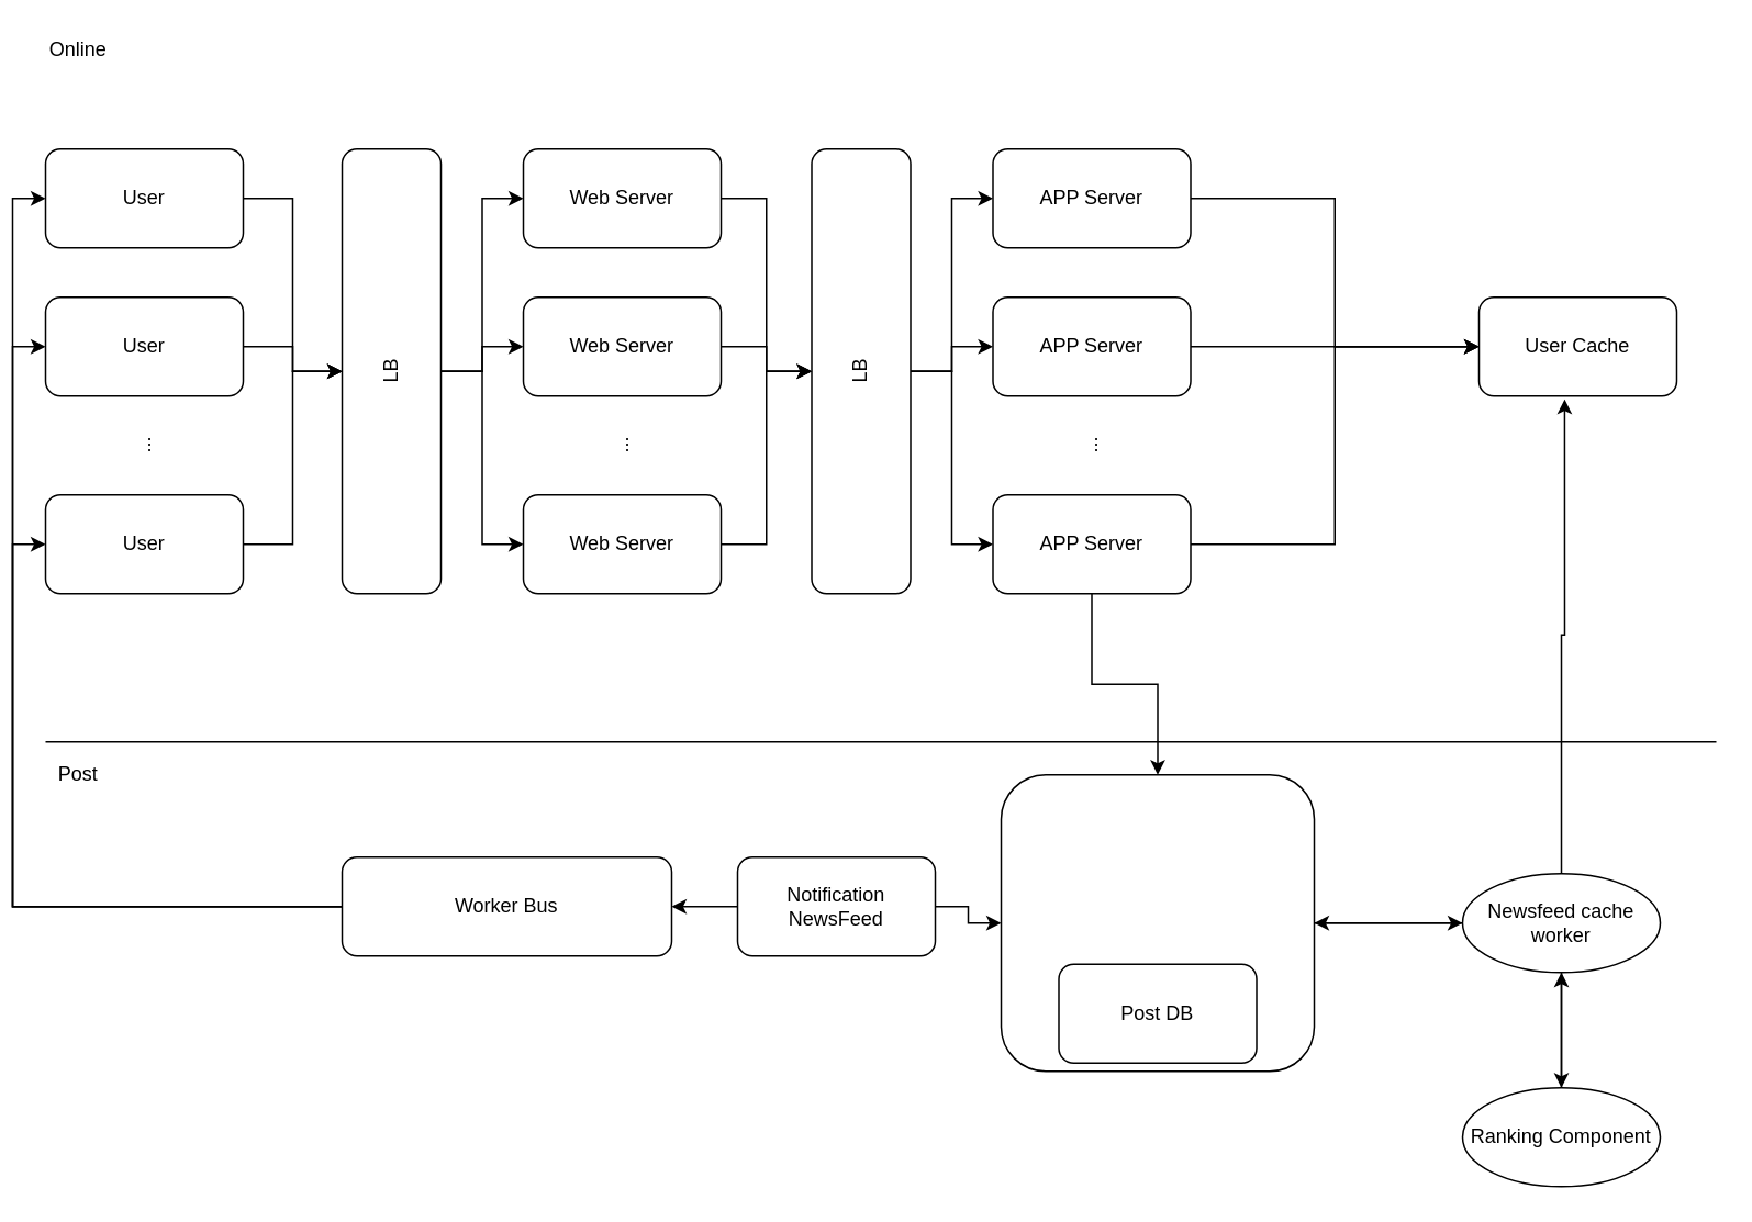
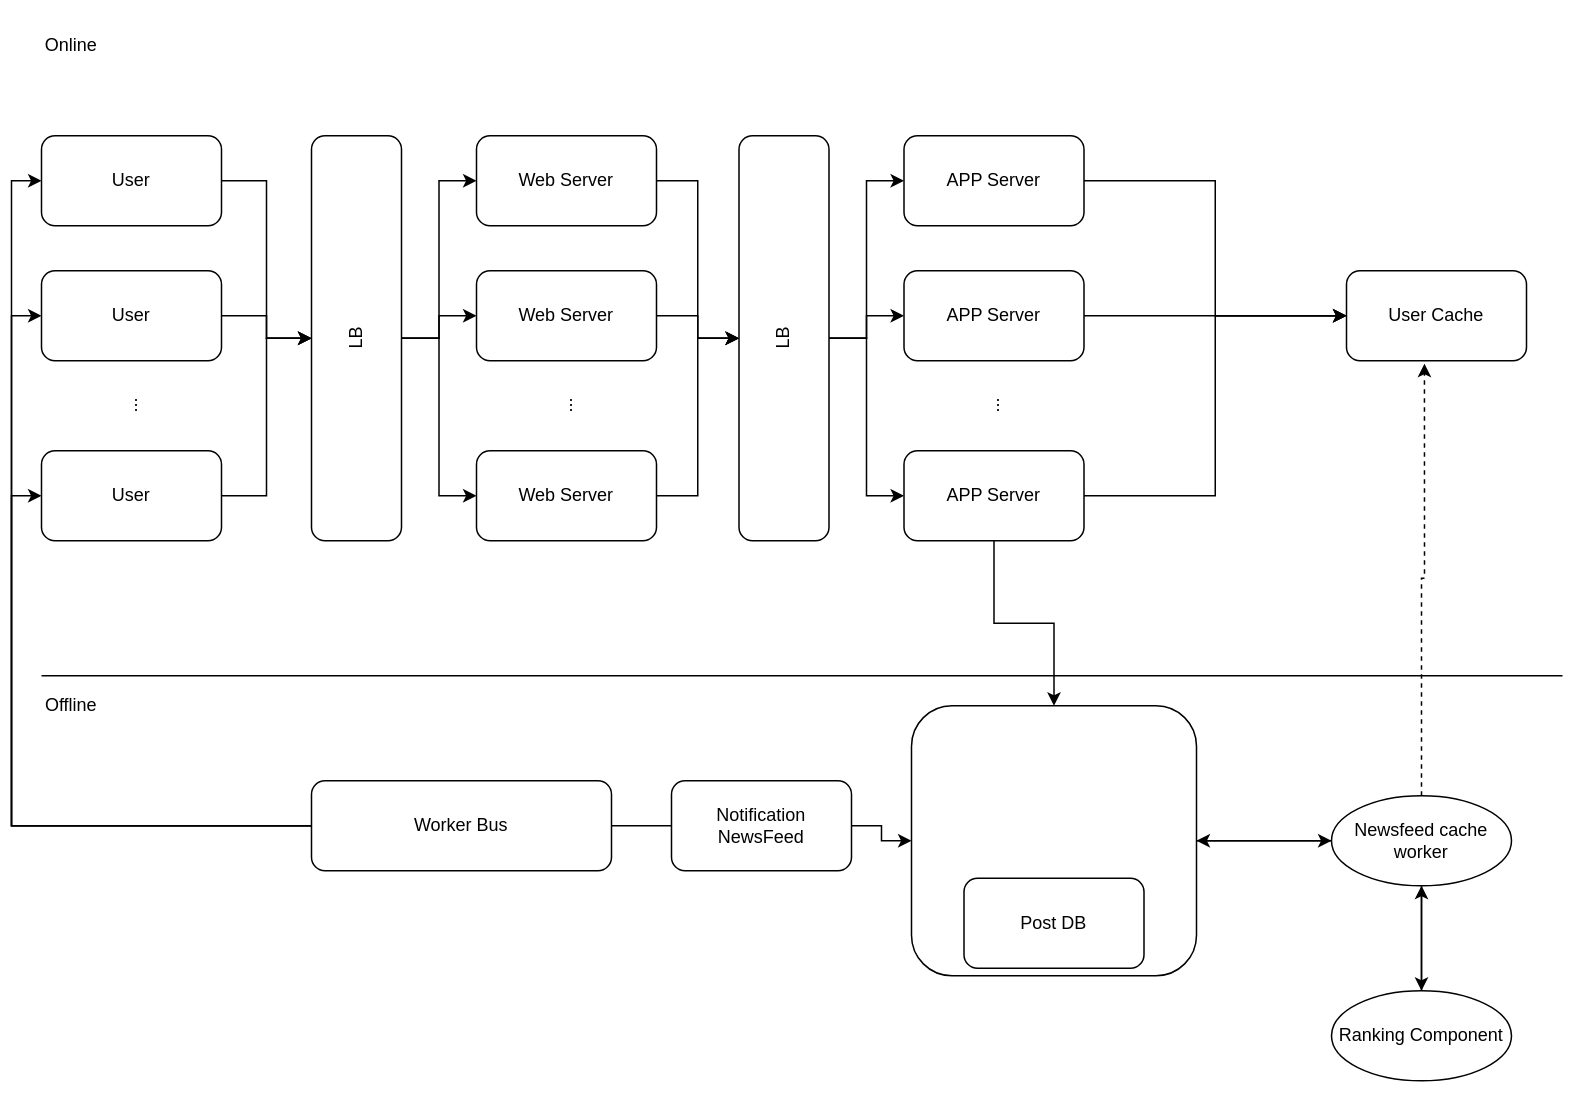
  <mxCell id="0" />
  <mxCell id="1" parent="0" />
  <mxCell id="2" style="edgeStyle=orthogonalEdgeStyle;rounded=0;orthogonalLoop=1;jettySize=auto;html=1;" parent="1" source="3" target="41" edge="1"><mxGeometry relative="1" as="geometry" /></mxCell>
  <mxCell id="3" value="" style="rounded=1;whiteSpace=wrap;html=1;" parent="1" vertex="1"><mxGeometry x="600" y="470" width="190" height="180" as="geometry" /></mxCell>
  <mxCell id="4" value="" style="edgeStyle=orthogonalEdgeStyle;rounded=0;orthogonalLoop=1;jettySize=auto;html=1;" parent="1" source="5" target="14" edge="1"><mxGeometry relative="1" as="geometry" /></mxCell>
  <mxCell id="5" value="User" style="rounded=1;whiteSpace=wrap;html=1;" parent="1" vertex="1"><mxGeometry x="20" y="90" width="120" height="60" as="geometry" /></mxCell>
  <mxCell id="6" style="edgeStyle=orthogonalEdgeStyle;rounded=0;orthogonalLoop=1;jettySize=auto;html=1;entryX=0.5;entryY=0;entryDx=0;entryDy=0;" parent="1" source="7" target="14" edge="1"><mxGeometry relative="1" as="geometry" /></mxCell>
  <mxCell id="7" value="User" style="rounded=1;whiteSpace=wrap;html=1;" parent="1" vertex="1"><mxGeometry x="20" y="180" width="120" height="60" as="geometry" /></mxCell>
  <mxCell id="8" style="edgeStyle=orthogonalEdgeStyle;rounded=0;orthogonalLoop=1;jettySize=auto;html=1;entryX=0.5;entryY=0;entryDx=0;entryDy=0;" parent="1" source="9" target="14" edge="1"><mxGeometry relative="1" as="geometry" /></mxCell>
  <mxCell id="9" value="User" style="rounded=1;whiteSpace=wrap;html=1;" parent="1" vertex="1"><mxGeometry x="20" y="300" width="120" height="60" as="geometry" /></mxCell>
  <mxCell id="10" value="..." style="text;html=1;strokeColor=none;fillColor=none;align=center;verticalAlign=middle;whiteSpace=wrap;rounded=0;rotation=-90;" parent="1" vertex="1"><mxGeometry x="60" y="260" width="40" height="20" as="geometry" /></mxCell>
  <mxCell id="11" style="edgeStyle=orthogonalEdgeStyle;rounded=0;orthogonalLoop=1;jettySize=auto;html=1;entryX=0;entryY=0.5;entryDx=0;entryDy=0;" parent="1" source="14" target="16" edge="1"><mxGeometry relative="1" as="geometry" /></mxCell>
  <mxCell id="12" style="edgeStyle=orthogonalEdgeStyle;rounded=0;orthogonalLoop=1;jettySize=auto;html=1;entryX=0;entryY=0.5;entryDx=0;entryDy=0;" parent="1" source="14" target="18" edge="1"><mxGeometry relative="1" as="geometry" /></mxCell>
  <mxCell id="13" style="edgeStyle=orthogonalEdgeStyle;rounded=0;orthogonalLoop=1;jettySize=auto;html=1;entryX=0;entryY=0.5;entryDx=0;entryDy=0;" parent="1" source="14" target="20" edge="1"><mxGeometry relative="1" as="geometry" /></mxCell>
  <mxCell id="14" value="LB" style="rounded=1;whiteSpace=wrap;html=1;rotation=-90;" parent="1" vertex="1"><mxGeometry x="95" y="195" width="270" height="60" as="geometry" /></mxCell>
  <mxCell id="15" value="" style="edgeStyle=orthogonalEdgeStyle;rounded=0;orthogonalLoop=1;jettySize=auto;html=1;" parent="1" source="16" target="25" edge="1"><mxGeometry relative="1" as="geometry" /></mxCell>
  <mxCell id="16" value="Web Server" style="rounded=1;whiteSpace=wrap;html=1;" parent="1" vertex="1"><mxGeometry x="310" y="90" width="120" height="60" as="geometry" /></mxCell>
  <mxCell id="17" style="edgeStyle=orthogonalEdgeStyle;rounded=0;orthogonalLoop=1;jettySize=auto;html=1;" parent="1" source="18" target="25" edge="1"><mxGeometry relative="1" as="geometry" /></mxCell>
  <mxCell id="18" value="Web Server" style="rounded=1;whiteSpace=wrap;html=1;" parent="1" vertex="1"><mxGeometry x="310" y="180" width="120" height="60" as="geometry" /></mxCell>
  <mxCell id="19" style="edgeStyle=orthogonalEdgeStyle;rounded=0;orthogonalLoop=1;jettySize=auto;html=1;entryX=0.5;entryY=0;entryDx=0;entryDy=0;" parent="1" source="20" target="25" edge="1"><mxGeometry relative="1" as="geometry" /></mxCell>
  <mxCell id="20" value="Web Server" style="rounded=1;whiteSpace=wrap;html=1;" parent="1" vertex="1"><mxGeometry x="310" y="300" width="120" height="60" as="geometry" /></mxCell>
  <mxCell id="21" value="..." style="text;html=1;strokeColor=none;fillColor=none;align=center;verticalAlign=middle;whiteSpace=wrap;rounded=0;rotation=-90;" parent="1" vertex="1"><mxGeometry x="350" y="260" width="40" height="20" as="geometry" /></mxCell>
  <mxCell id="22" style="edgeStyle=orthogonalEdgeStyle;rounded=0;orthogonalLoop=1;jettySize=auto;html=1;entryX=0;entryY=0.5;entryDx=0;entryDy=0;" parent="1" source="25" target="27" edge="1"><mxGeometry relative="1" as="geometry" /></mxCell>
  <mxCell id="23" style="edgeStyle=orthogonalEdgeStyle;rounded=0;orthogonalLoop=1;jettySize=auto;html=1;entryX=0;entryY=0.5;entryDx=0;entryDy=0;" parent="1" source="25" target="29" edge="1"><mxGeometry relative="1" as="geometry" /></mxCell>
  <mxCell id="24" style="edgeStyle=orthogonalEdgeStyle;rounded=0;orthogonalLoop=1;jettySize=auto;html=1;entryX=0;entryY=0.5;entryDx=0;entryDy=0;" parent="1" source="25" target="32" edge="1"><mxGeometry relative="1" as="geometry" /></mxCell>
  <mxCell id="25" value="LB" style="rounded=1;whiteSpace=wrap;html=1;rotation=-90;" parent="1" vertex="1"><mxGeometry x="380" y="195" width="270" height="60" as="geometry" /></mxCell>
  <mxCell id="26" style="edgeStyle=orthogonalEdgeStyle;rounded=0;orthogonalLoop=1;jettySize=auto;html=1;entryX=0;entryY=0.5;entryDx=0;entryDy=0;" parent="1" source="27" target="34" edge="1"><mxGeometry relative="1" as="geometry" /></mxCell>
  <mxCell id="27" value="APP Server" style="rounded=1;whiteSpace=wrap;html=1;" parent="1" vertex="1"><mxGeometry x="595" y="90" width="120" height="60" as="geometry" /></mxCell>
  <mxCell id="28" style="edgeStyle=orthogonalEdgeStyle;rounded=0;orthogonalLoop=1;jettySize=auto;html=1;entryX=0;entryY=0.5;entryDx=0;entryDy=0;" parent="1" source="29" target="34" edge="1"><mxGeometry relative="1" as="geometry" /></mxCell>
  <mxCell id="29" value="APP Server" style="rounded=1;whiteSpace=wrap;html=1;" parent="1" vertex="1"><mxGeometry x="595" y="180" width="120" height="60" as="geometry" /></mxCell>
  <mxCell id="30" style="edgeStyle=orthogonalEdgeStyle;rounded=0;orthogonalLoop=1;jettySize=auto;html=1;entryX=0;entryY=0.5;entryDx=0;entryDy=0;" parent="1" source="32" target="34" edge="1"><mxGeometry relative="1" as="geometry" /></mxCell>
  <mxCell id="31" style="edgeStyle=orthogonalEdgeStyle;rounded=0;orthogonalLoop=1;jettySize=auto;html=1;" edge="1" parent="1" source="32" target="3"><mxGeometry relative="1" as="geometry" /></mxCell>
  <mxCell id="32" value="APP Server" style="rounded=1;whiteSpace=wrap;html=1;" parent="1" vertex="1"><mxGeometry x="595" y="300" width="120" height="60" as="geometry" /></mxCell>
  <mxCell id="33" value="..." style="text;html=1;strokeColor=none;fillColor=none;align=center;verticalAlign=middle;whiteSpace=wrap;rounded=0;rotation=-90;" parent="1" vertex="1"><mxGeometry x="635" y="260" width="40" height="20" as="geometry" /></mxCell>
  <mxCell id="34" value="User Cache" style="rounded=1;whiteSpace=wrap;html=1;" parent="1" vertex="1"><mxGeometry x="890" y="180" width="120" height="60" as="geometry" /></mxCell>
  <mxCell id="35" value="" style="endArrow=none;html=1;" parent="1" edge="1"><mxGeometry width="50" height="50" relative="1" as="geometry"><mxPoint x="20" y="450" as="sourcePoint" /><mxPoint x="1034" y="450" as="targetPoint" /></mxGeometry></mxCell>
  <mxCell id="36" value="Online" style="text;html=1;strokeColor=none;fillColor=none;align=center;verticalAlign=middle;whiteSpace=wrap;rounded=0;" parent="1" vertex="1"><mxGeometry x="20" y="20" width="40" height="20" as="geometry" /></mxCell>
- <mxCell id="37" value="Post" style="text;html=1;strokeColor=none;fillColor=none;align=center;verticalAlign=middle;whiteSpace=wrap;rounded=0;" parent="1" vertex="1"><mxGeometry x="20" y="460" width="40" height="20" as="geometry" /></mxCell>
+ <mxCell id="37" value="Offline" style="text;html=1;strokeColor=none;fillColor=none;align=center;verticalAlign=middle;whiteSpace=wrap;rounded=0;" parent="1" vertex="1"><mxGeometry x="20" y="460" width="40" height="20" as="geometry" /></mxCell>
  <mxCell id="38" style="edgeStyle=orthogonalEdgeStyle;rounded=0;orthogonalLoop=1;jettySize=auto;html=1;" parent="1" source="41" target="3" edge="1"><mxGeometry relative="1" as="geometry" /></mxCell>
- <mxCell id="39" style="edgeStyle=orthogonalEdgeStyle;rounded=0;orthogonalLoop=1;jettySize=auto;html=1;entryX=0.433;entryY=1.033;entryDx=0;entryDy=0;entryPerimeter=0;" parent="1" source="41" target="34" edge="1"><mxGeometry relative="1" as="geometry" /></mxCell>
+ <mxCell id="39" style="edgeStyle=orthogonalEdgeStyle;rounded=0;orthogonalLoop=1;jettySize=auto;html=1;entryX=0.433;entryY=1.033;entryDx=0;entryDy=0;entryPerimeter=0;dashed=1;" parent="1" source="41" target="34" edge="1"><mxGeometry relative="1" as="geometry" /></mxCell>
  <mxCell id="40" style="edgeStyle=orthogonalEdgeStyle;rounded=0;orthogonalLoop=1;jettySize=auto;html=1;entryX=0.5;entryY=0;entryDx=0;entryDy=0;" parent="1" source="41" target="44" edge="1"><mxGeometry relative="1" as="geometry" /></mxCell>
  <mxCell id="41" value="Newsfeed cache worker" style="ellipse;whiteSpace=wrap;html=1;" parent="1" vertex="1"><mxGeometry x="880" y="530" width="120" height="60" as="geometry" /></mxCell>
  <mxCell id="42" value="Post DB" style="rounded=1;whiteSpace=wrap;html=1;" parent="1" vertex="1"><mxGeometry x="635" y="585" width="120" height="60" as="geometry" /></mxCell>
  <mxCell id="43" style="edgeStyle=orthogonalEdgeStyle;rounded=0;orthogonalLoop=1;jettySize=auto;html=1;entryX=0.5;entryY=1;entryDx=0;entryDy=0;" parent="1" source="44" target="41" edge="1"><mxGeometry relative="1" as="geometry" /></mxCell>
  <mxCell id="44" value="Ranking Component" style="ellipse;whiteSpace=wrap;html=1;" parent="1" vertex="1"><mxGeometry x="880" y="660" width="120" height="60" as="geometry" /></mxCell>
  <mxCell id="45" style="edgeStyle=orthogonalEdgeStyle;rounded=0;orthogonalLoop=1;jettySize=auto;html=1;entryX=0;entryY=0.5;entryDx=0;entryDy=0;" parent="1" source="48" target="9" edge="1"><mxGeometry relative="1" as="geometry" /></mxCell>
  <mxCell id="46" style="edgeStyle=orthogonalEdgeStyle;rounded=0;orthogonalLoop=1;jettySize=auto;html=1;entryX=0;entryY=0.5;entryDx=0;entryDy=0;" parent="1" source="48" target="7" edge="1"><mxGeometry relative="1" as="geometry" /></mxCell>
  <mxCell id="47" style="edgeStyle=orthogonalEdgeStyle;rounded=0;orthogonalLoop=1;jettySize=auto;html=1;entryX=0;entryY=0.5;entryDx=0;entryDy=0;" parent="1" source="48" target="5" edge="1"><mxGeometry relative="1" as="geometry" /></mxCell>
  <mxCell id="48" value="Worker Bus" style="rounded=1;whiteSpace=wrap;html=1;" parent="1" vertex="1"><mxGeometry x="200" y="520" width="200" height="60" as="geometry" /></mxCell>
  <mxCell id="49" style="edgeStyle=orthogonalEdgeStyle;rounded=0;orthogonalLoop=1;jettySize=auto;html=1;" parent="1" source="51" target="3" edge="1"><mxGeometry relative="1" as="geometry" /></mxCell>
- <mxCell id="50" value="" style="edgeStyle=orthogonalEdgeStyle;rounded=0;orthogonalLoop=1;jettySize=auto;html=1;" parent="1" source="51" target="48" edge="1"><mxGeometry relative="1" as="geometry" /></mxCell>
+ <mxCell id="50" value="" style="edgeStyle=orthogonalEdgeStyle;rounded=0;orthogonalLoop=1;jettySize=auto;html=1;endArrow=none;" parent="1" source="51" target="48" edge="1"><mxGeometry relative="1" as="geometry" /></mxCell>
  <mxCell id="51" value="Notification NewsFeed" style="rounded=1;whiteSpace=wrap;html=1;" parent="1" vertex="1"><mxGeometry x="440" y="520" width="120" height="60" as="geometry" /></mxCell>
